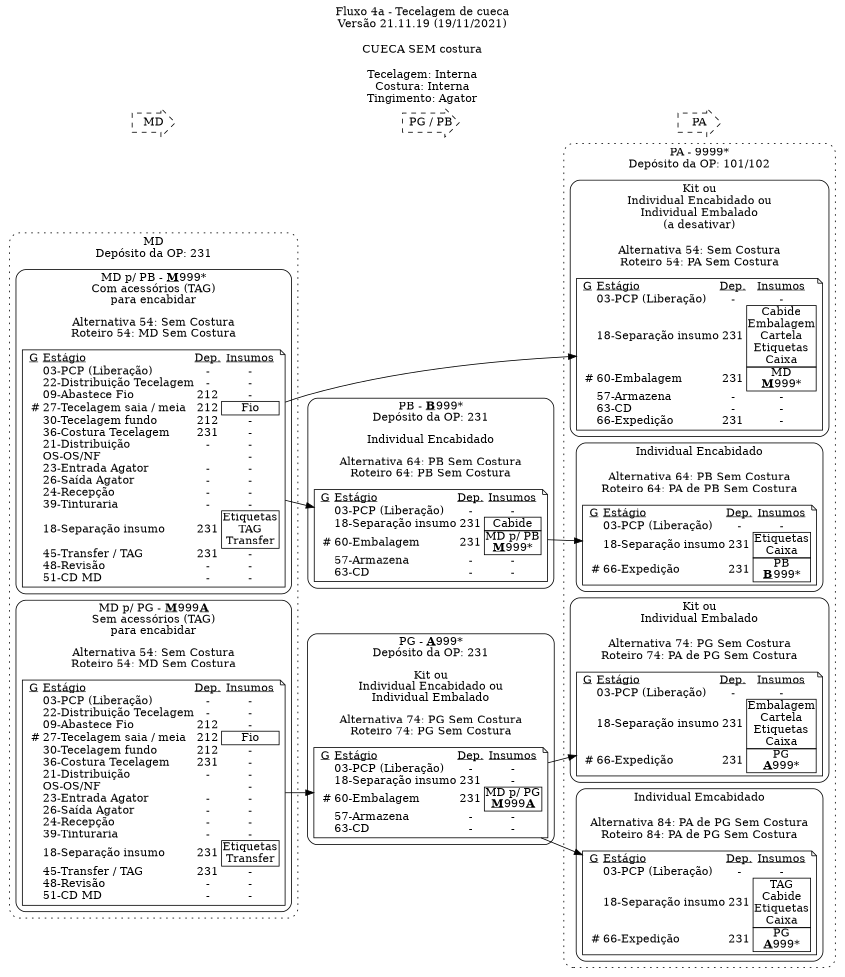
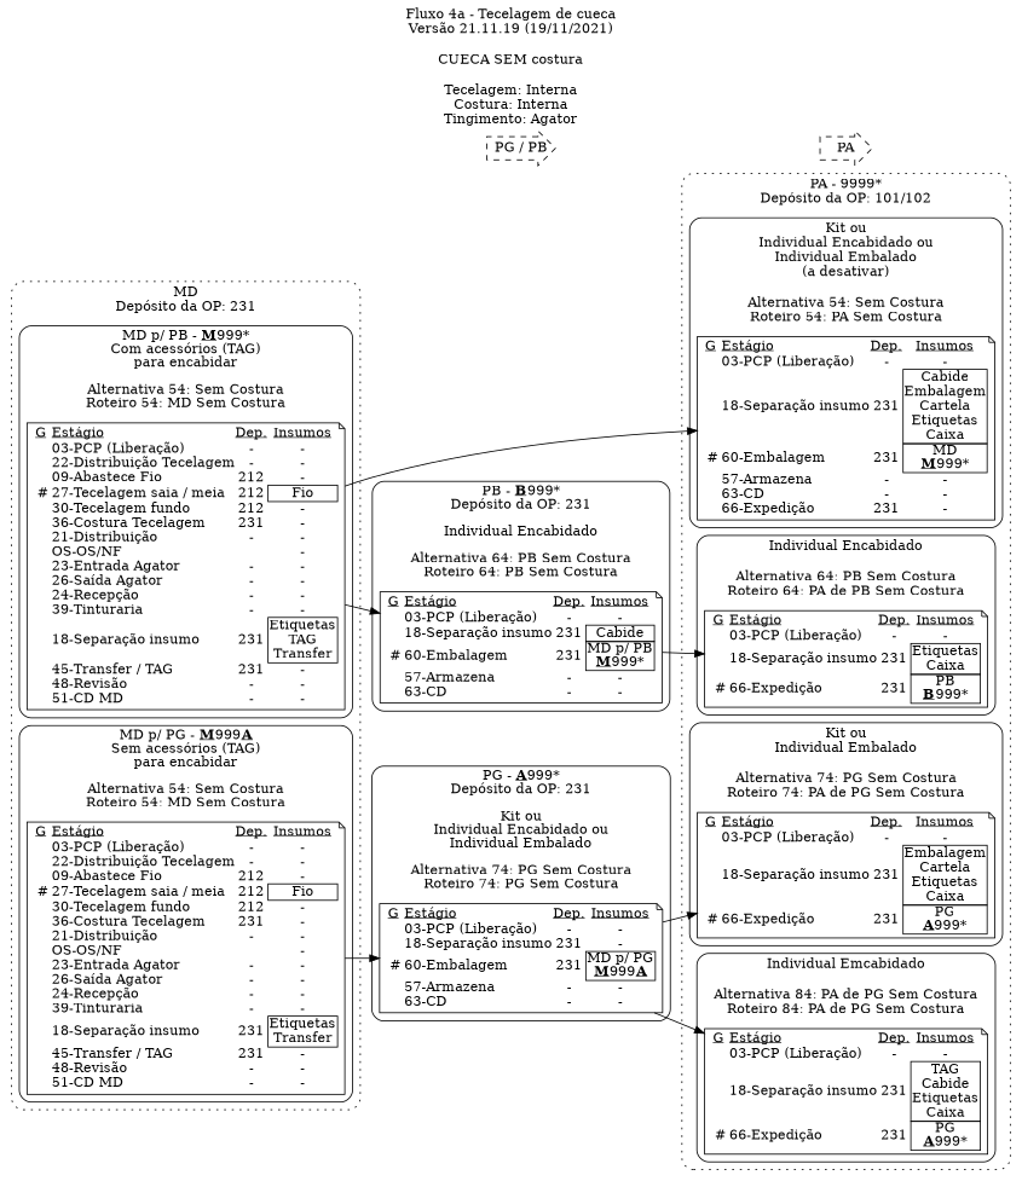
  digraph {
    compound=true
    label=<Fluxo 4a - Tecelagem de cueca<br     />Versão 21.11.19 (19/11/2021)<br     /><br     />CUECA SEM costura<br     /><br     />Tecelagem: Interna<br     />Costura: Interna<br     />Tingimento: Agator>
    labelloc=t
    newrank=true
    rankdir=LR
    node [shape=note]
    n1 [label=<           <table BORDER="0" CELLPADDING="0" CELLSPACING="0">           <tr cellpadding="0"><td><u>G</u> </td><td align="left"><u>Estágio</u></td><td><u>Dep.</u></td><td><u>Insumos</u></td></tr>             <tr><td></td><td align="left">03-PCP (Liberação)</td><td>-</td><td>-</td></tr>             <tr><td></td><td align="left">18-Separação insumo</td><td>231</td><td><table BORDER="1" CELLPADDING="0" CELLSPACING="0"><tr><td BORDER="0">Cabide</td></tr><tr><td BORDER="0">Embalagem</td></tr><tr><td BORDER="0">Cartela</td></tr><tr><td BORDER="0">Etiquetas</td></tr><tr><td BORDER="0">Caixa</td></tr></table></td></tr>             <tr><td>#</td><td align="left">60-Embalagem</td><td>231</td><td><table BORDER="1" CELLPADDING="0" CELLSPACING="0"><tr><td BORDER="0">MD<br /><b><u>M</u></b>999*</td></tr></table></td></tr>             <tr><td></td><td align="left">57-Armazena</td><td>-</td><td>-</td></tr>             <tr><td></td><td align="left">63-CD</td><td>-</td><td>-</td></tr>             <tr><td></td><td align="left">66-Expedição</td><td>231</td><td>-</td></tr>           </table>           >]
    n2 [label=<           <table BORDER="0" CELLPADDING="0" CELLSPACING="0">           <tr cellpadding="0"><td><u>G</u> </td><td align="left"><u>Estágio</u></td><td><u>Dep.</u></td><td><u>Insumos</u></td></tr>             <tr><td></td><td align="left">03-PCP (Liberação)</td><td>-</td><td>-</td></tr>             <tr><td></td><td align="left">18-Separação insumo</td><td>231</td><td><table BORDER="1" CELLPADDING="0" CELLSPACING="0"><tr><td BORDER="0">Etiquetas</td></tr><tr><td BORDER="0">Caixa</td></tr></table></td></tr>             <tr><td>#</td><td align="left">66-Expedição</td><td>231</td><td><table BORDER="1" CELLPADDING="0" CELLSPACING="0"><tr><td BORDER="0">PB<br /><b><u>B</u></b>999*</td></tr></table></td></tr>           </table>           >]
    n3 [label=<           <table BORDER="0" CELLPADDING="0" CELLSPACING="0">           <tr cellpadding="0"><td><u>G</u> </td><td align="left"><u>Estágio</u></td><td><u>Dep.</u></td><td><u>Insumos</u></td></tr>             <tr><td></td><td align="left">03-PCP (Liberação)</td><td>-</td><td>-</td></tr>             <tr><td></td><td align="left">18-Separação insumo</td><td>231</td><td><table BORDER="1" CELLPADDING="0" CELLSPACING="0"><tr><td BORDER="0">Embalagem</td></tr><tr><td BORDER="0">Cartela</td></tr><tr><td BORDER="0">Etiquetas</td></tr><tr><td BORDER="0">Caixa</td></tr></table></td></tr>             <tr><td>#</td><td align="left">66-Expedição</td><td>231</td><td><table BORDER="1" CELLPADDING="0" CELLSPACING="0"><tr><td BORDER="0">PG<br /><b><u>A</u></b>999*</td></tr></table></td></tr>           </table>           >]
    n4 [label=<           <table BORDER="0" CELLPADDING="0" CELLSPACING="0">           <tr cellpadding="0"><td><u>G</u> </td><td align="left"><u>Estágio</u></td><td><u>Dep.</u></td><td><u>Insumos</u></td></tr>             <tr><td></td><td align="left">03-PCP (Liberação)</td><td>-</td><td>-</td></tr>             <tr><td></td><td align="left">18-Separação insumo</td><td>231</td><td><table BORDER="1" CELLPADDING="0" CELLSPACING="0"><tr><td BORDER="0">TAG</td></tr><tr><td BORDER="0">Cabide</td></tr><tr><td BORDER="0">Etiquetas</td></tr><tr><td BORDER="0">Caixa</td></tr></table></td></tr>             <tr><td>#</td><td align="left">66-Expedição</td><td>231</td><td><table BORDER="1" CELLPADDING="0" CELLSPACING="0"><tr><td BORDER="0">PG<br /><b><u>A</u></b>999*</td></tr></table></td></tr>           </table>           >]
    n5 [label=<           <table BORDER="0" CELLPADDING="0" CELLSPACING="0">           <tr cellpadding="0"><td><u>G</u> </td><td align="left"><u>Estágio</u></td><td><u>Dep.</u></td><td><u>Insumos</u></td></tr>             <tr><td></td><td align="left">03-PCP (Liberação)</td><td>-</td><td>-</td></tr>             <tr><td></td><td align="left">22-Distribuição Tecelagem</td><td>-</td><td>-</td></tr>             <tr><td></td><td align="left">09-Abastece Fio</td><td>212</td><td>-</td></tr>             <tr><td>#</td><td align="left">27-Tecelagem saia / meia</td><td>212</td><td><table BORDER="1" CELLPADDING="0" CELLSPACING="0"><tr><td BORDER="0">Fio</td></tr></table></td></tr>             <tr><td></td><td align="left">30-Tecelagem fundo</td><td>212</td><td>-</td></tr>             <tr><td></td><td align="left">36-Costura Tecelagem</td><td>231</td><td>-</td></tr>             <tr><td></td><td align="left">21-Distribuição</td><td>-</td><td>-</td></tr>             <tr><td></td><td align="left">OS-OS/NF</td><td></td><td>-</td></tr>             <tr><td></td><td align="left">23-Entrada Agator</td><td>-</td><td>-</td></tr>             <tr><td></td><td align="left">26-Saída Agator</td><td>-</td><td>-</td></tr>             <tr><td></td><td align="left">24-Recepção</td><td>-</td><td>-</td></tr>             <tr><td></td><td align="left">39-Tinturaria</td><td>-</td><td>-</td></tr>             <tr><td></td><td align="left">18-Separação insumo</td><td>231</td><td><table BORDER="1" CELLPADDING="0" CELLSPACING="0"><tr><td BORDER="0">Etiquetas</td></tr><tr><td BORDER="0">TAG</td></tr><tr><td BORDER="0">Transfer</td></tr></table></td></tr>             <tr><td></td><td align="left">45-Transfer / TAG</td><td>231</td><td>-</td></tr>             <tr><td></td><td align="left">48-Revisão</td><td>-</td><td>-</td></tr>             <tr><td></td><td align="left">51-CD MD</td><td>-</td><td>-</td></tr>           </table>           >]
    n6 [label=<           <table BORDER="0" CELLPADDING="0" CELLSPACING="0">           <tr cellpadding="0"><td><u>G</u> </td><td align="left"><u>Estágio</u></td><td><u>Dep.</u></td><td><u>Insumos</u></td></tr>             <tr><td></td><td align="left">03-PCP (Liberação)</td><td>-</td><td>-</td></tr>             <tr><td></td><td align="left">22-Distribuição Tecelagem</td><td>-</td><td>-</td></tr>             <tr><td></td><td align="left">09-Abastece Fio</td><td>212</td><td>-</td></tr>             <tr><td>#</td><td align="left">27-Tecelagem saia / meia</td><td>212</td><td><table BORDER="1" CELLPADDING="0" CELLSPACING="0"><tr><td BORDER="0">Fio</td></tr></table></td></tr>             <tr><td></td><td align="left">30-Tecelagem fundo</td><td>212</td><td>-</td></tr>             <tr><td></td><td align="left">36-Costura Tecelagem</td><td>231</td><td>-</td></tr>             <tr><td></td><td align="left">21-Distribuição</td><td>-</td><td>-</td></tr>             <tr><td></td><td align="left">OS-OS/NF</td><td></td><td>-</td></tr>             <tr><td></td><td align="left">23-Entrada Agator</td><td>-</td><td>-</td></tr>             <tr><td></td><td align="left">26-Saída Agator</td><td>-</td><td>-</td></tr>             <tr><td></td><td align="left">24-Recepção</td><td>-</td><td>-</td></tr>             <tr><td></td><td align="left">39-Tinturaria</td><td>-</td><td>-</td></tr>             <tr><td></td><td align="left">18-Separação insumo</td><td>231</td><td><table BORDER="1" CELLPADDING="0" CELLSPACING="0"><tr><td BORDER="0">Etiquetas</td></tr><tr><td BORDER="0">Transfer</td></tr></table></td></tr>             <tr><td></td><td align="left">45-Transfer / TAG</td><td>231</td><td>-</td></tr>             <tr><td></td><td align="left">48-Revisão</td><td>-</td><td>-</td></tr>             <tr><td></td><td align="left">51-CD MD</td><td>-</td><td>-</td></tr>           </table>           >]
    n7 [label=<         <table BORDER="0" CELLPADDING="0" CELLSPACING="0">         <tr cellpadding="0"><td><u>G</u> </td><td align="left"><u>Estágio</u></td><td><u>Dep.</u></td><td><u>Insumos</u></td></tr>           <tr><td></td><td align="left">03-PCP (Liberação)</td><td>-</td><td>-</td></tr>           <tr><td></td><td align="left">18-Separação insumo</td><td>231</td><td><table BORDER="1" CELLPADDING="0" CELLSPACING="0"><tr><td BORDER="0">Cabide</td></tr></table></td></tr>           <tr><td>#</td><td align="left">60-Embalagem</td><td>231</td><td><table BORDER="1" CELLPADDING="0" CELLSPACING="0"><tr><td BORDER="0">MD p/ PB<br /><b><u>M</u></b>999*</td></tr></table></td></tr>           <tr><td></td><td align="left">57-Armazena</td><td>-</td><td>-</td></tr>           <tr><td></td><td align="left">63-CD</td><td>-</td><td>-</td></tr>         </table>         >]
    n8 [label=<         <table BORDER="0" CELLPADDING="0" CELLSPACING="0">         <tr cellpadding="0"><td><u>G</u> </td><td align="left"><u>Estágio</u></td><td><u>Dep.</u></td><td><u>Insumos</u></td></tr>           <tr><td></td><td align="left">03-PCP (Liberação)</td><td>-</td><td>-</td></tr>           <tr><td></td><td align="left">18-Separação insumo</td><td>231</td><td>-</td></tr>           <tr><td>#</td><td align="left">60-Embalagem</td><td>231</td><td><table BORDER="1" CELLPADDING="0" CELLSPACING="0"><tr><td BORDER="0">MD p/ PG<br /><b><u>M</u></b>999<b><u>A</u></b></td></tr></table></td></tr>           <tr><td></td><td align="left">57-Armazena</td><td>-</td><td>-</td></tr>           <tr><td></td><td align="left">63-CD</td><td>-</td><td>-</td></tr>         </table>         >]
-   n9 [label=MD shape=rarrow style=dashed]
    n10 [label="PG / PB" shape=rarrow style=dashed]
    n11 [label=PA shape=rarrow style=dashed]
    subgraph sub_1 {
      subgraph cluster_2 {
        label=<PA - 9999*<br         />Depósito da OP: 101/102>
        style="dotted, rounded"
        subgraph cluster_3 {
          label=<Kit ou<br           />Individual Encabidado ou<br           />Individual Embalado<br           />(a desativar)<br           /><br           />Alternativa 54: Sem Costura<br           />Roteiro 54: PA Sem Costura>
          style=rounded
          n1
        }
        subgraph cluster_4 {
          label=<Individual Encabidado<br           /><br           />Alternativa 64: PB Sem Costura<br           />Roteiro 64: PA de PB Sem Costura>
          style=rounded
          n2
        }
        subgraph cluster_5 {
          label=<Kit ou<br           />Individual Embalado<br           /><br           />Alternativa 74: PG Sem Costura<br           />Roteiro 74: PA de PG Sem Costura>
          style=rounded
          n3
        }
        subgraph cluster_6 {
          label=<Individual Emcabidado<br           /><br           />Alternativa 84: PA de PG Sem Costura<br           />Roteiro 84: PA de PG Sem Costura>
          style=rounded
          n4
        }
      }
      subgraph cluster_7 {
        label=<MD<br         />Depósito da OP: 231>
        style="dotted, rounded"
        subgraph cluster_8 {
          label=<MD p/ PB - <b><u>M</u></b>999*<br           />Com acessórios (TAG)<br           />para encabidar<br           /><br           />Alternativa 54: Sem Costura<br           />Roteiro 54: MD Sem Costura>
          style=rounded
          n5
        }
        subgraph cluster_9 {
          label=<MD p/ PG - <b><u>M</u></b>999<b><u>A</u></b><br           />Sem acessórios (TAG)<br           />para encabidar<br           /><br           />Alternativa 54: Sem Costura<br           />Roteiro 54: MD Sem Costura>
          style=rounded
          n6
        }
      }
      subgraph cluster_10 {
        label=<PB - <b><u>B</u></b>999*<br         />Depósito da OP: 231<br         /><br         />Individual Encabidado<br         /><br         />Alternativa 64: PB Sem Costura<br         />Roteiro 64: PB Sem Costura>
        style=rounded
        n7
      }
      subgraph cluster_11 {
        label=<PG - <b><u>A</u></b>999*<br         />Depósito da OP: 231<br         /><br         />Kit ou<br         />Individual Encabidado ou<br         />Individual Embalado<br         /><br         />Alternativa 74: PG Sem Costura<br         />Roteiro 74: PG Sem Costura>
        style=rounded
        n8
      }
    }
    subgraph sub_12 {
      rank=same
      n5
      n6
-     n9
    }
    subgraph sub_13 {
      rank=same
      n7
      n8
      n10
    }
    subgraph sub_14 {
      rank=same
      n1
      n2
      n3
      n4
      n11
    }
    n5 -> n1
    n5 -> n7
    n6 -> n8
    n7 -> n2
    n8 -> n3
    n8 -> n4
-   n9 -> n10 [style=invis]
    n10 -> n11 [style=invis]
  }
